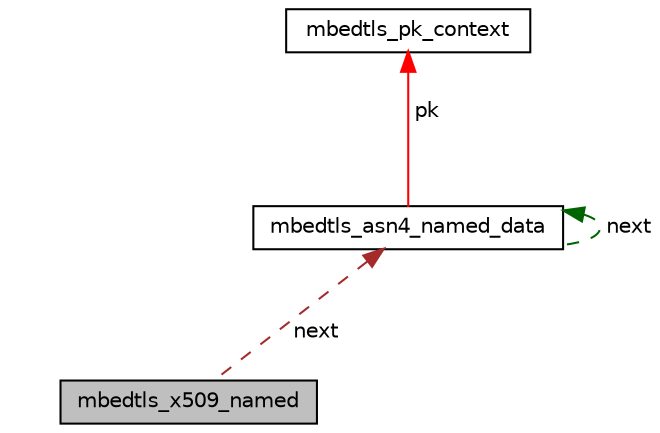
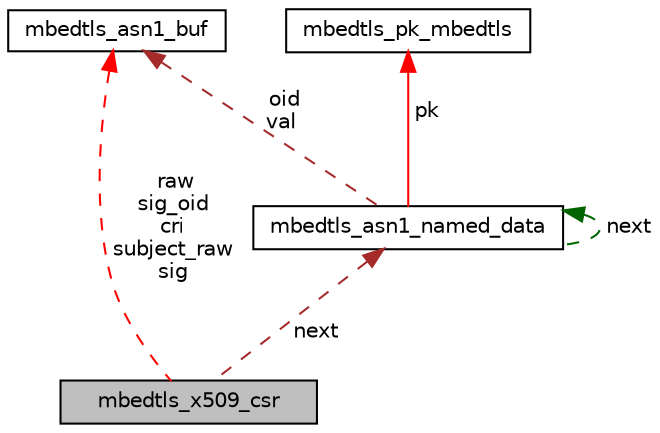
  digraph {
    node [color=black fontname=Helvetica fontsize=10 shape=record]
    edge [color=brown dir=back fontname=Helvetica fontsize=10 labelfontname=Helvetica labelfontsize=10 style=dashed]
-   n1 [fillcolor=grey75 fontcolor=black height=0.2 label=mbedtls_x509_named style=filled width=0.4]
-   n2 [height=0.2 label=mbedtls_asn4_named_data width=0.4]
-   n4 [height=0.2 label=mbedtls_pk_context width=0.4]
+   n1 [fillcolor=grey75 fontcolor=black height=0.2 label=mbedtls_x509_csr style=filled width=0.4]
+   n2 [height=0.2 label=mbedtls_asn1_named_data width=0.4]
+   n3 [height=0.2 label=mbedtls_asn1_buf width=0.4]
+   n4 [height=0.2 label=mbedtls_pk_mbedtls width=0.4]
    n2 -> n1 [label=" next"]
    n2 -> n2 [color=darkgreen label=" next"]
+   n3 -> n1 [color=red label=" raw\nsig_oid\ncri\nsubject_raw\nsig"]
+   n3 -> n2 [label=" oid\nval"]
    n4 -> n2 [color=red label=" pk" style=solid]
  }
